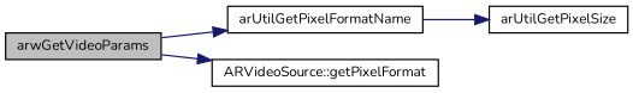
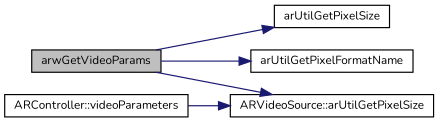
  digraph {
    fontname=Nunito
    rankdir=LR
    node [color=black fillcolor=white fontname=Nunito fontsize=10 shape=record style=filled]
    edge [color=midnightblue fontname=Nunito fontsize=10 labelfontname=Helvetica labelfontsize=10 style=solid]
    n1 [fillcolor=grey75 fontcolor=black height=0.2 label=arwGetVideoParams width=0.4]
    n2 [height=0.2 label=arUtilGetPixelSize width=0.4]
    n3 [height=0.2 label=arUtilGetPixelFormatName width=0.4]
-   n4 [height=0.2 label="ARVideoSource::getPixelFormat" width=0.4]
-   n3 -> n2
+   n4 [height=0.2 label="ARVideoSource::arUtilGetPixelSize" width=0.4]
+   n5 [height=0.2 label="ARController::videoParameters" width=0.4]
+   n1 -> n2
    n1 -> n3
    n1 -> n4
+   n5 -> n4
  }
